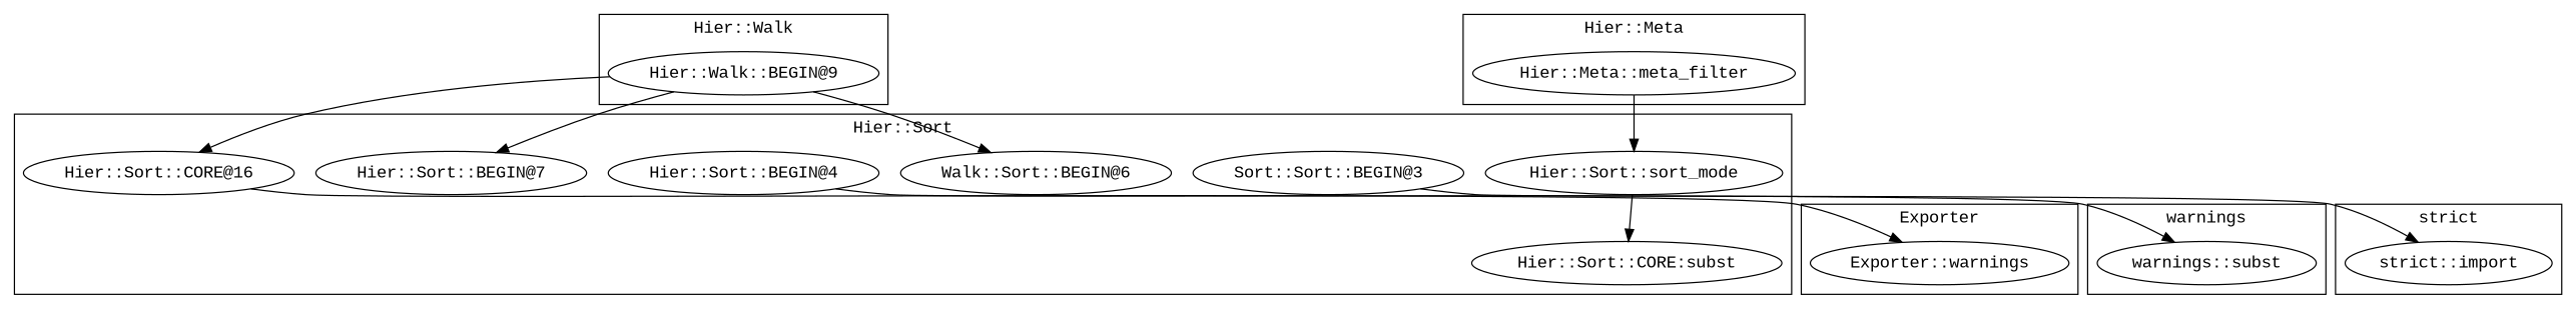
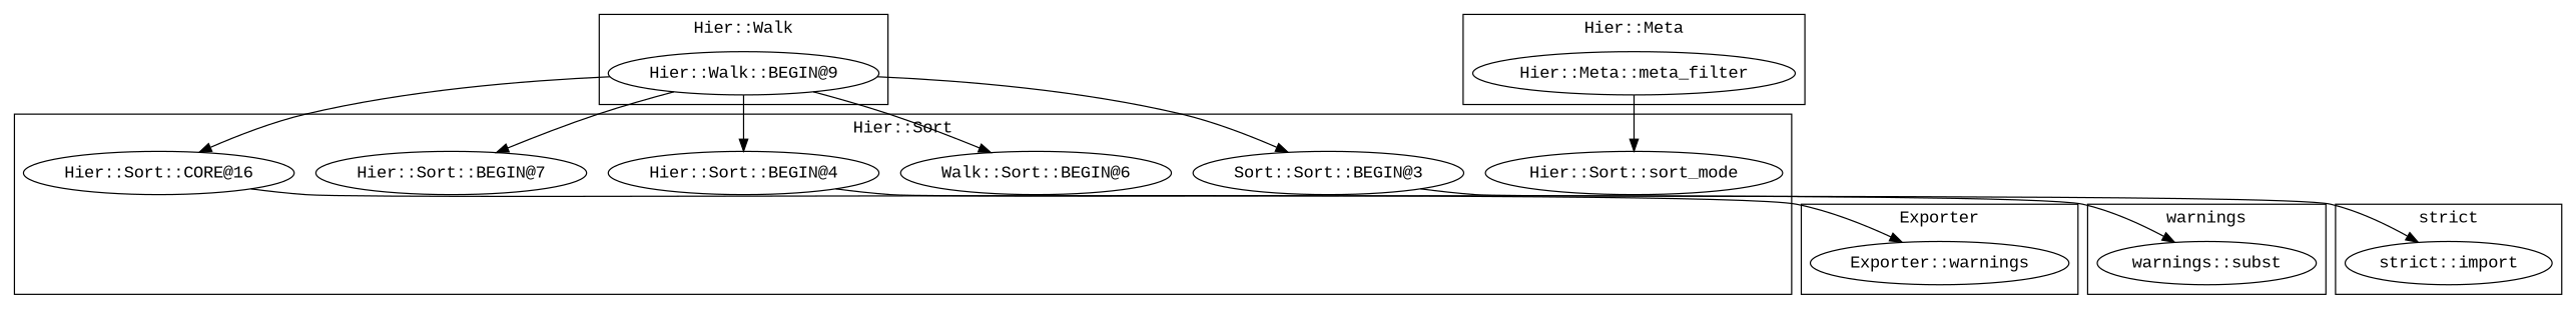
  digraph {
    fontname="Liberation Mono"
    node [fontname="Liberation Mono"]
    edge [fontname="Liberation Mono"]
    n1 [label="warnings::subst"]
    "Hier::Walk::BEGIN@9"
    "strict::import"
    "Hier::Meta::meta_filter"
    n5 [label="Hier::Sort::CORE@16"]
    "Hier::Sort::BEGIN@7"
    n7 [label="Walk::Sort::BEGIN@6"]
    "Hier::Sort::BEGIN@4"
    n9 [label="Sort::Sort::BEGIN@3"]
    "Hier::Sort::sort_mode"
-   "Hier::Sort::CORE:subst"
    n12 [label="Exporter::warnings"]
    subgraph cluster_1 {
      label=warnings
      n1
    }
    subgraph cluster_2 {
      label="Hier::Walk"
      "Hier::Walk::BEGIN@9"
    }
    subgraph cluster_3 {
      label="strict"
      "strict::import"
    }
    subgraph cluster_4 {
      label="Hier::Meta"
      "Hier::Meta::meta_filter"
    }
    subgraph cluster_5 {
      label="Hier::Sort"
      n5
      "Hier::Sort::BEGIN@7"
      n7
      "Hier::Sort::BEGIN@4"
      n9
      "Hier::Sort::sort_mode"
-     "Hier::Sort::CORE:subst"
    }
    subgraph cluster_6 {
      label=Exporter
      n12
    }
    "Hier::Walk::BEGIN@9" -> n5
    "Hier::Walk::BEGIN@9" -> "Hier::Sort::BEGIN@7"
    "Hier::Walk::BEGIN@9" -> n7
+   "Hier::Walk::BEGIN@9" -> "Hier::Sort::BEGIN@4"
+   "Hier::Walk::BEGIN@9" -> n9
    "Hier::Meta::meta_filter" -> "Hier::Sort::sort_mode"
    n5 -> n12
    "Hier::Sort::BEGIN@4" -> n1
    n9 -> "strict::import"
-   "Hier::Sort::sort_mode" -> "Hier::Sort::CORE:subst"
  }
